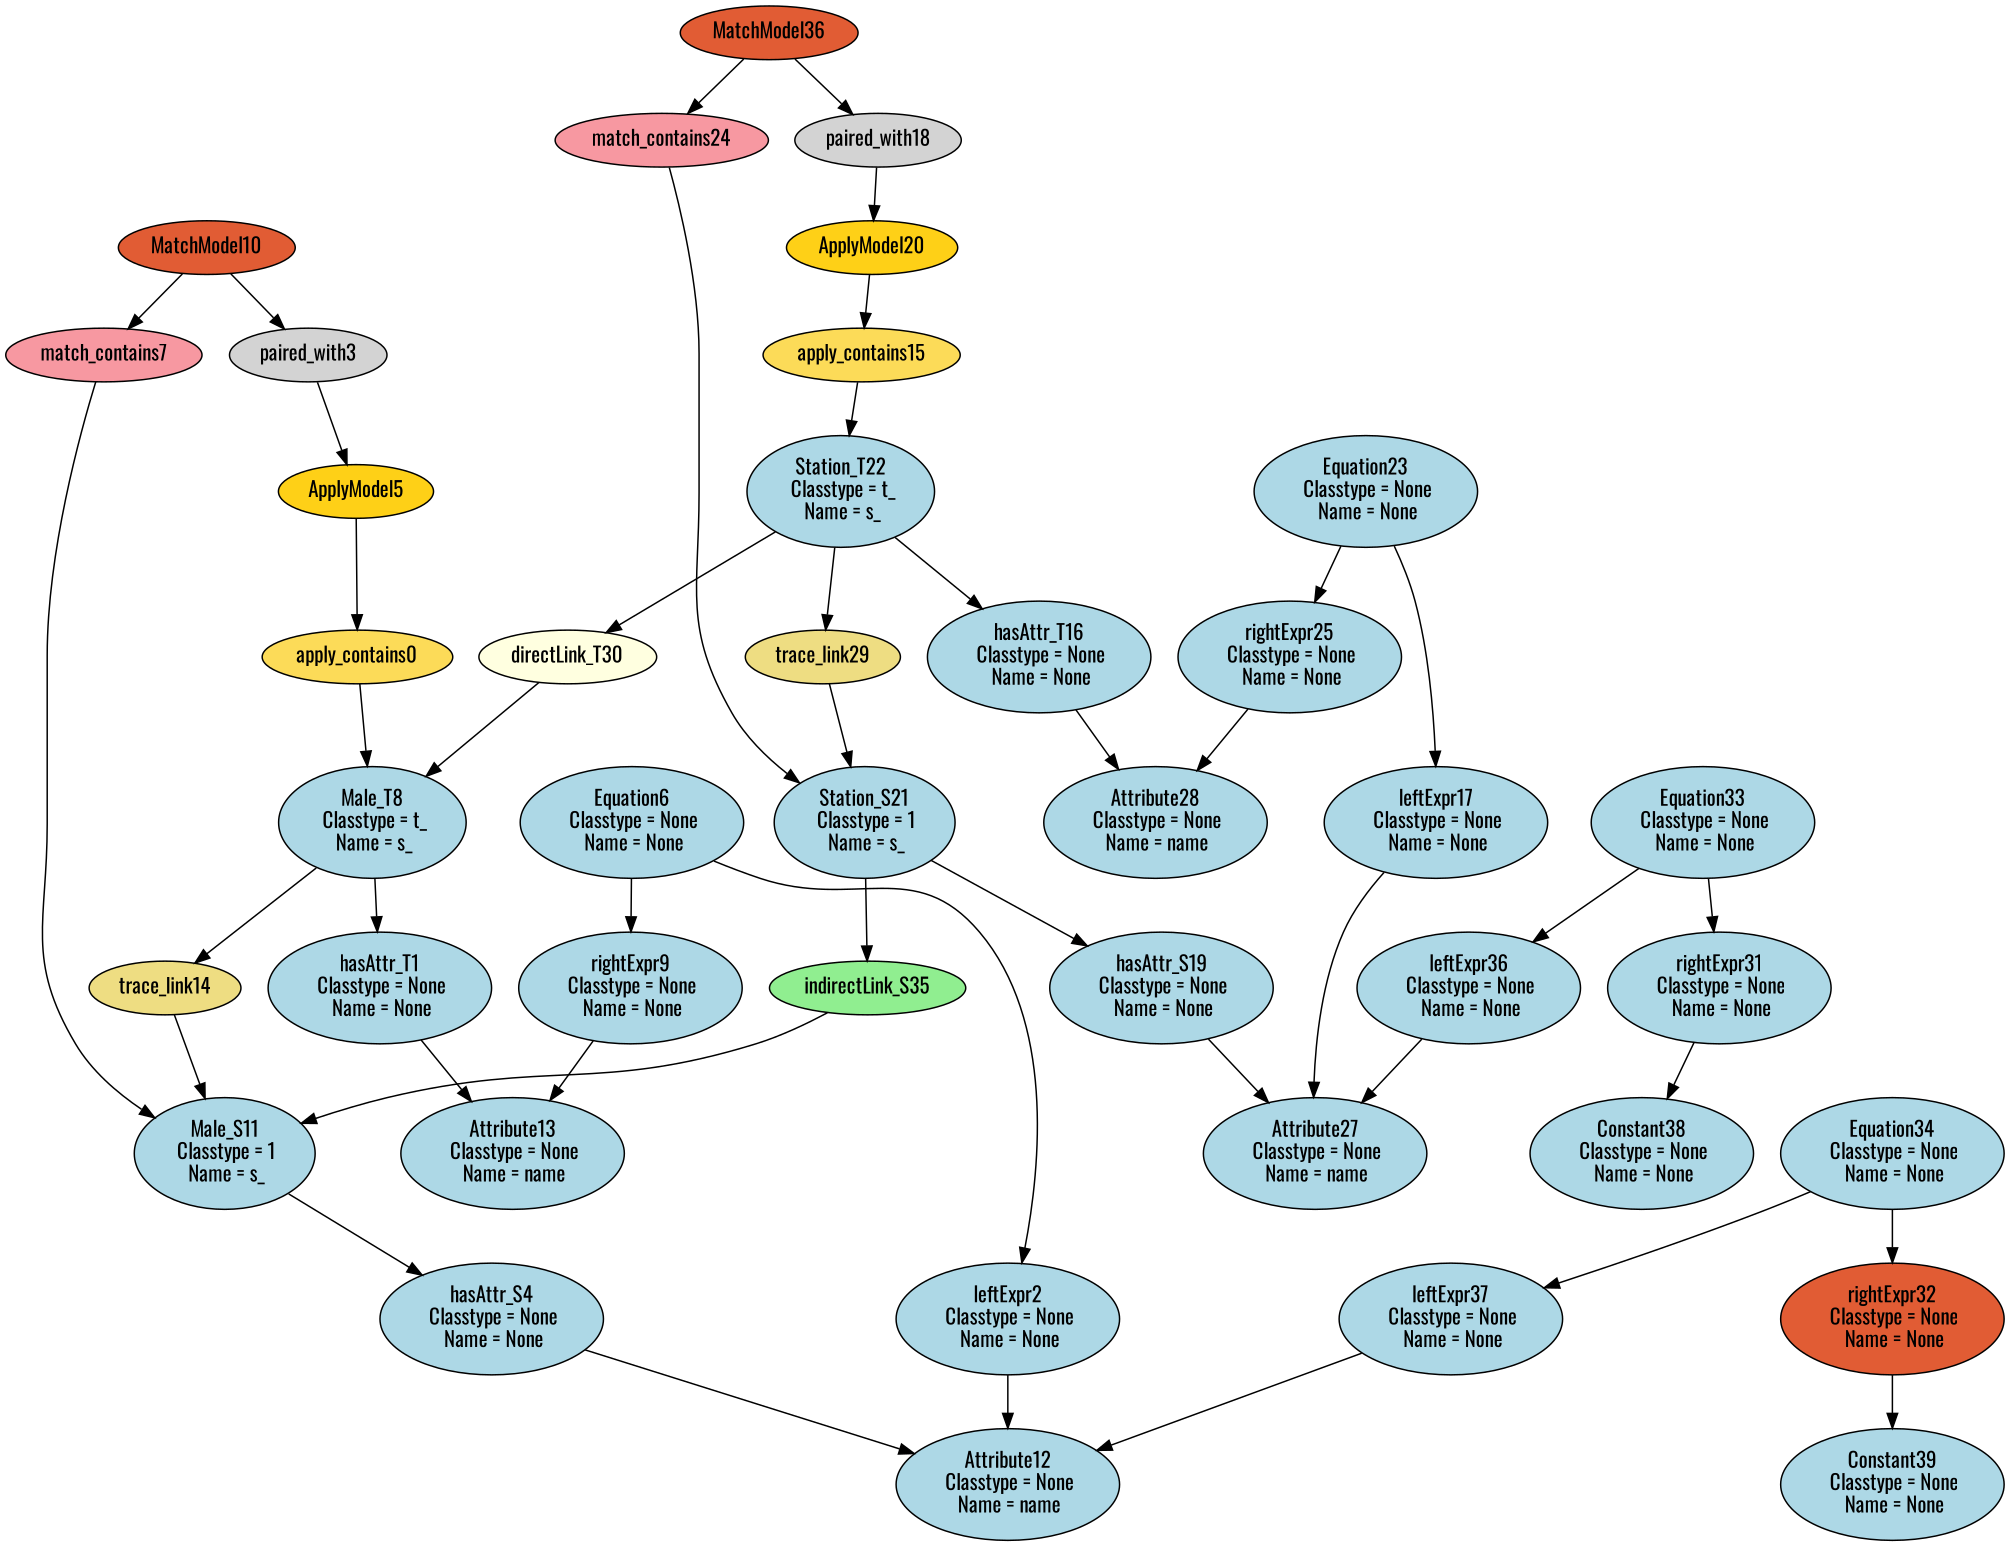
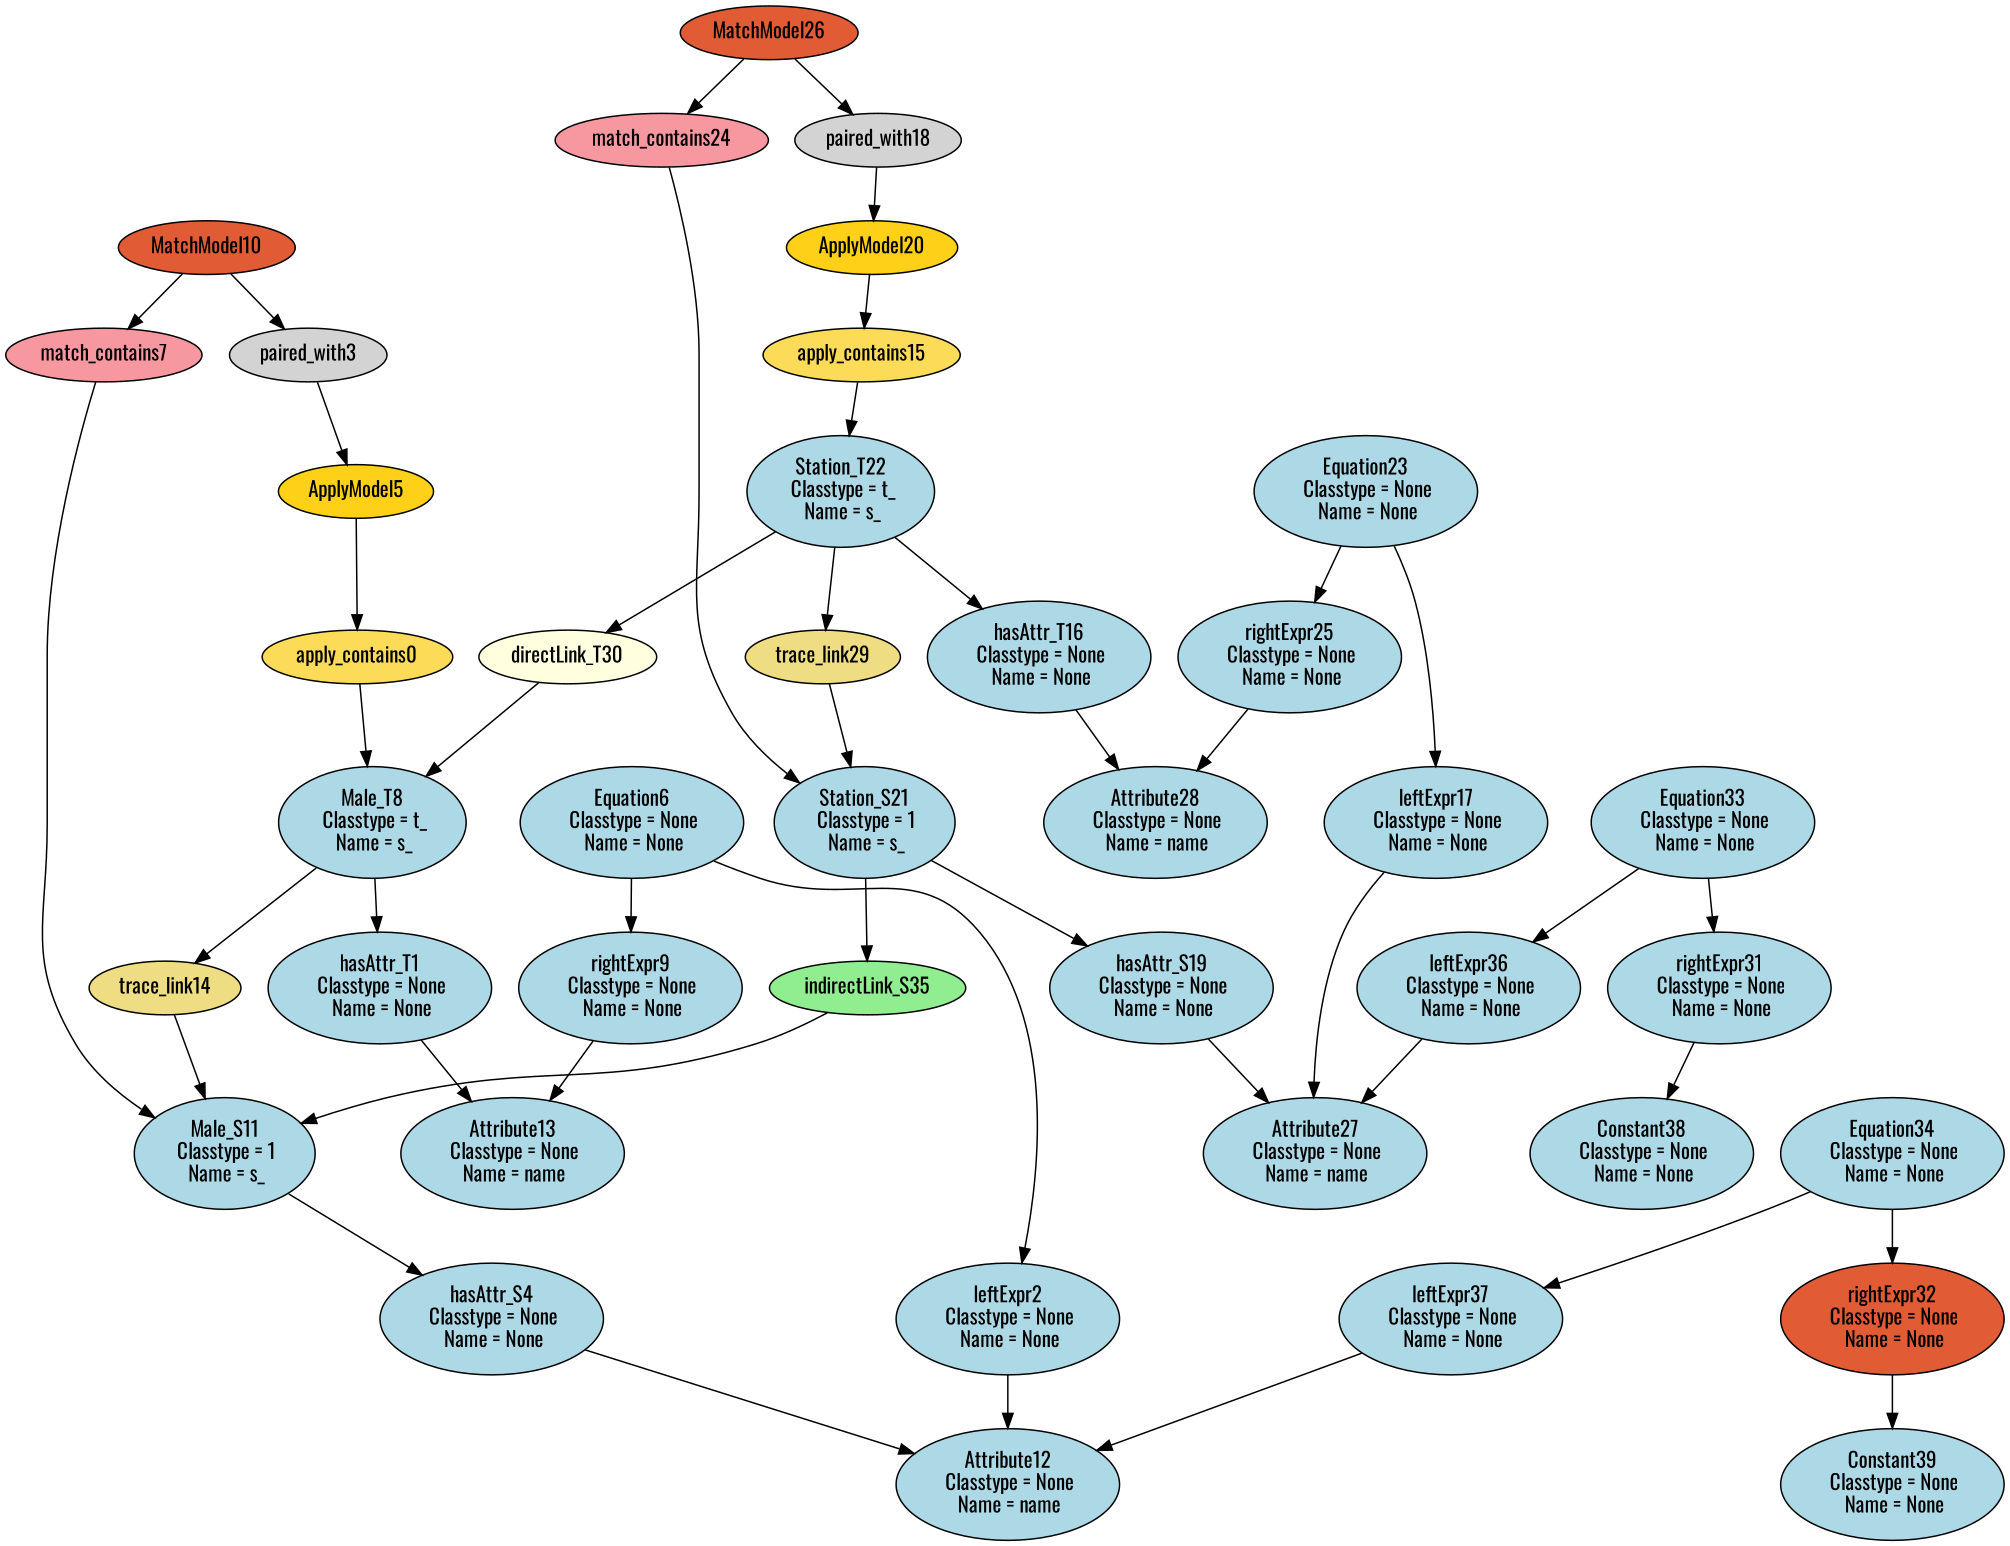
  digraph {
    fontname=Oswald
    node [fillcolor=lightblue fontname=Oswald style=filled]
    edge [fontname=Oswald]
    apply_contains0 [fillcolor="#FCDB58"]
    "Male_T8\n Classtype = t_\n Name = s_"
    "hasAttr_T1\n Classtype = None\n Name = None"
    trace_link14 [fillcolor=lightgoldenrod]
    "Attribute13\n Classtype = None\n Name = name"
    "leftExpr2\n Classtype = None\n Name = None"
    "Attribute12\n Classtype = None\n Name = name"
    paired_with3 [fillcolor=lightgray]
    ApplyModel5 [fillcolor="#FED017"]
    "hasAttr_S4\n Classtype = None\n Name = None"
    "Equation6\n Classtype = None\n Name = None"
    "rightExpr9\n Classtype = None\n Name = None"
    match_contains7 [fillcolor="#F798A1"]
    "Male_S11\n Classtype = 1\n Name = s_"
    MatchModel10 [fillcolor="#E15C34"]
    apply_contains15 [fillcolor="#FCDB58"]
    "Station_T22\n Classtype = t_\n Name = s_"
    "hasAttr_T16\n Classtype = None\n Name = None"
    trace_link29 [fillcolor=lightgoldenrod]
    "directLink_T30\n" [fillcolor=lightyellow]
    "Attribute28\n Classtype = None\n Name = name"
    "leftExpr17\n Classtype = None\n Name = None"
    "Attribute27\n Classtype = None\n Name = name"
    paired_with18 [fillcolor=lightgray]
    ApplyModel20 [fillcolor="#FED017"]
    "hasAttr_S19\n Classtype = None\n Name = None"
    "Station_S21\n Classtype = 1\n Name = s_"
    indirectLink_S35 [fillcolor=lightgreen]
    "Equation23\n Classtype = None\n Name = None"
    "rightExpr25\n Classtype = None\n Name = None"
    match_contains24 [fillcolor="#F798A1"]
-   MatchModel26 [fillcolor="#E15C34" label=MatchModel36]
+   MatchModel26 [fillcolor="#E15C34"]
    "rightExpr31\n Classtype = None\n Name = None"
    "Constant38\n Classtype = None\n Name = None"
    "rightExpr32\n Classtype = None\n Name = None" [fillcolor="#E15C34"]
    "Constant39\n Classtype = None\n Name = None"
    "Equation33\n Classtype = None\n Name = None"
    "leftExpr36\n Classtype = None\n Name = None"
    "Equation34\n Classtype = None\n Name = None"
    "leftExpr37\n Classtype = None\n Name = None"
    apply_contains0 -> "Male_T8\n Classtype = t_\n Name = s_"
    "Male_T8\n Classtype = t_\n Name = s_" -> "hasAttr_T1\n Classtype = None\n Name = None"
    "Male_T8\n Classtype = t_\n Name = s_" -> trace_link14
    "hasAttr_T1\n Classtype = None\n Name = None" -> "Attribute13\n Classtype = None\n Name = name"
    trace_link14 -> "Male_S11\n Classtype = 1\n Name = s_"
    "leftExpr2\n Classtype = None\n Name = None" -> "Attribute12\n Classtype = None\n Name = name"
    paired_with3 -> ApplyModel5
    ApplyModel5 -> apply_contains0
    "hasAttr_S4\n Classtype = None\n Name = None" -> "Attribute12\n Classtype = None\n Name = name"
    "Equation6\n Classtype = None\n Name = None" -> "leftExpr2\n Classtype = None\n Name = None"
    "Equation6\n Classtype = None\n Name = None" -> "rightExpr9\n Classtype = None\n Name = None"
    "rightExpr9\n Classtype = None\n Name = None" -> "Attribute13\n Classtype = None\n Name = name"
    match_contains7 -> "Male_S11\n Classtype = 1\n Name = s_"
    "Male_S11\n Classtype = 1\n Name = s_" -> "hasAttr_S4\n Classtype = None\n Name = None"
    MatchModel10 -> paired_with3
    MatchModel10 -> match_contains7
    apply_contains15 -> "Station_T22\n Classtype = t_\n Name = s_"
    "Station_T22\n Classtype = t_\n Name = s_" -> "hasAttr_T16\n Classtype = None\n Name = None"
    "Station_T22\n Classtype = t_\n Name = s_" -> trace_link29
    "Station_T22\n Classtype = t_\n Name = s_" -> "directLink_T30\n"
    "hasAttr_T16\n Classtype = None\n Name = None" -> "Attribute28\n Classtype = None\n Name = name"
    trace_link29 -> "Station_S21\n Classtype = 1\n Name = s_"
    "directLink_T30\n" -> "Male_T8\n Classtype = t_\n Name = s_"
    "leftExpr17\n Classtype = None\n Name = None" -> "Attribute27\n Classtype = None\n Name = name"
    paired_with18 -> ApplyModel20
    ApplyModel20 -> apply_contains15
    "hasAttr_S19\n Classtype = None\n Name = None" -> "Attribute27\n Classtype = None\n Name = name"
    "Station_S21\n Classtype = 1\n Name = s_" -> "hasAttr_S19\n Classtype = None\n Name = None"
    "Station_S21\n Classtype = 1\n Name = s_" -> indirectLink_S35
    indirectLink_S35 -> "Male_S11\n Classtype = 1\n Name = s_"
    "Equation23\n Classtype = None\n Name = None" -> "leftExpr17\n Classtype = None\n Name = None"
    "Equation23\n Classtype = None\n Name = None" -> "rightExpr25\n Classtype = None\n Name = None"
    "rightExpr25\n Classtype = None\n Name = None" -> "Attribute28\n Classtype = None\n Name = name"
    match_contains24 -> "Station_S21\n Classtype = 1\n Name = s_"
    MatchModel26 -> paired_with18
    MatchModel26 -> match_contains24
    "rightExpr31\n Classtype = None\n Name = None" -> "Constant38\n Classtype = None\n Name = None"
    "rightExpr32\n Classtype = None\n Name = None" -> "Constant39\n Classtype = None\n Name = None"
    "Equation33\n Classtype = None\n Name = None" -> "rightExpr31\n Classtype = None\n Name = None"
    "Equation33\n Classtype = None\n Name = None" -> "leftExpr36\n Classtype = None\n Name = None"
    "leftExpr36\n Classtype = None\n Name = None" -> "Attribute27\n Classtype = None\n Name = name"
    "Equation34\n Classtype = None\n Name = None" -> "rightExpr32\n Classtype = None\n Name = None"
    "Equation34\n Classtype = None\n Name = None" -> "leftExpr37\n Classtype = None\n Name = None"
    "leftExpr37\n Classtype = None\n Name = None" -> "Attribute12\n Classtype = None\n Name = name"
  }
